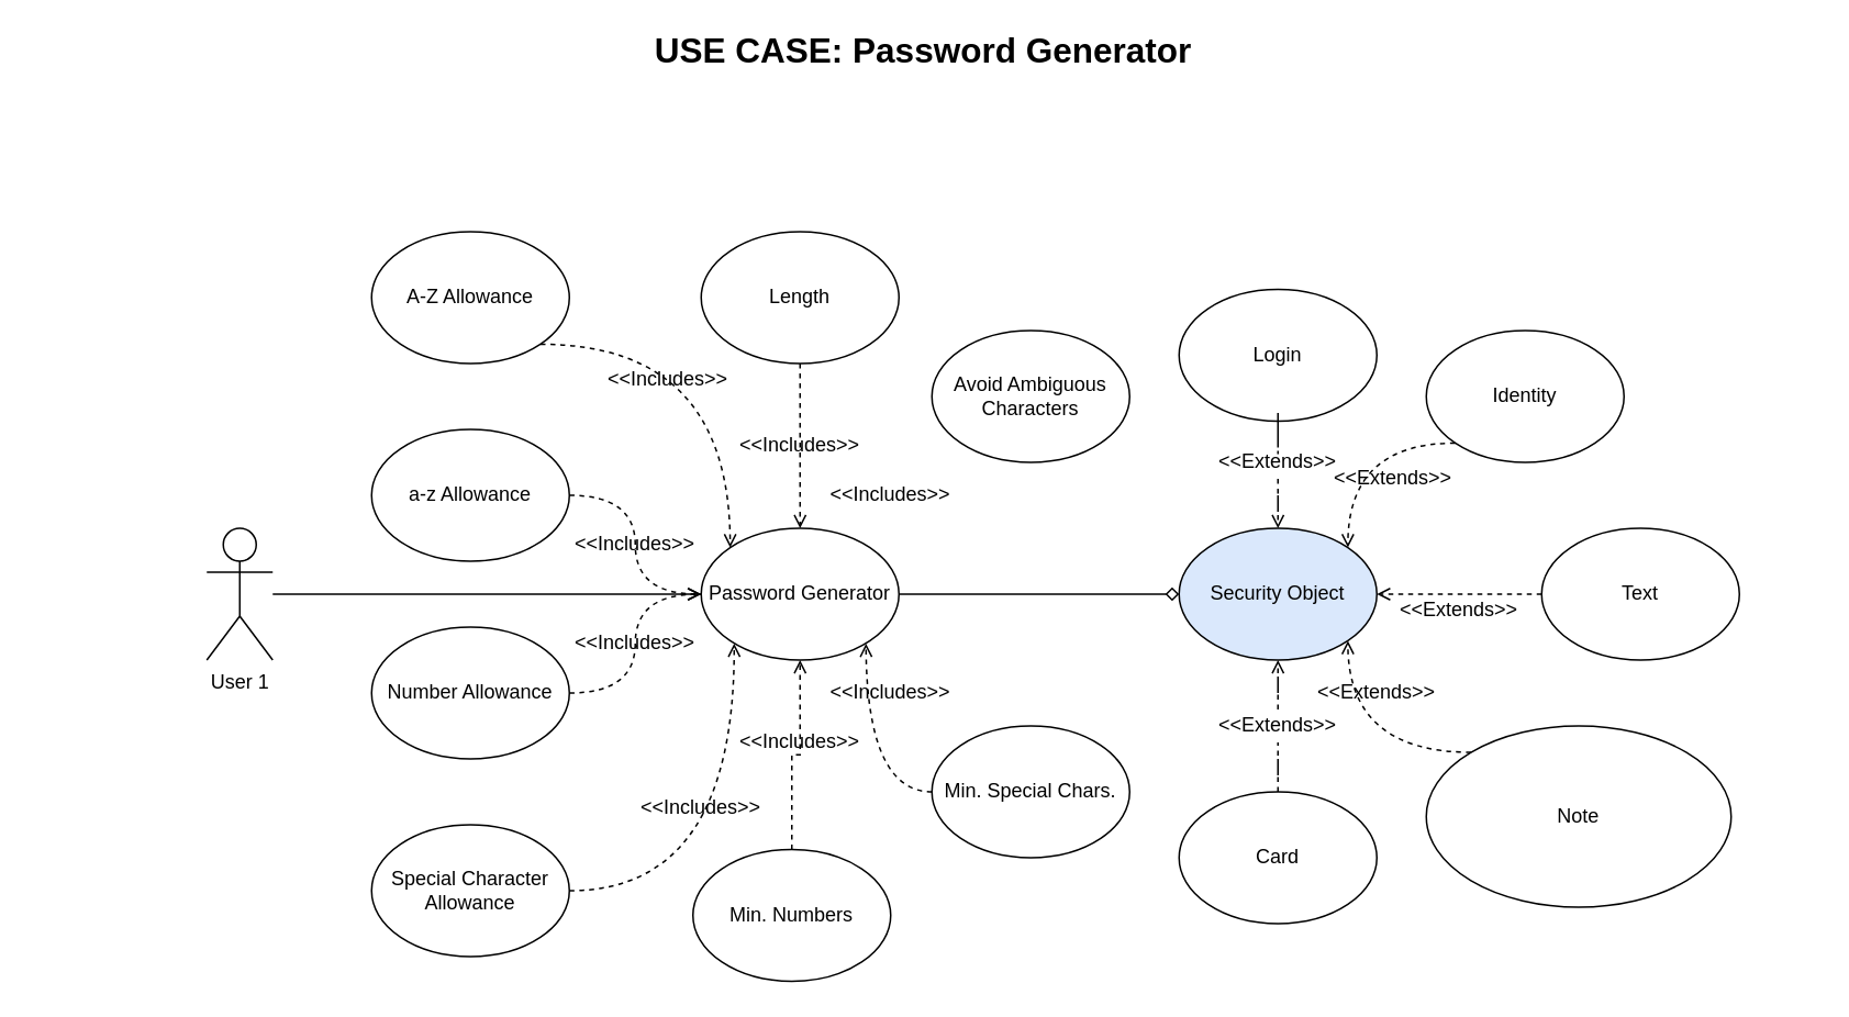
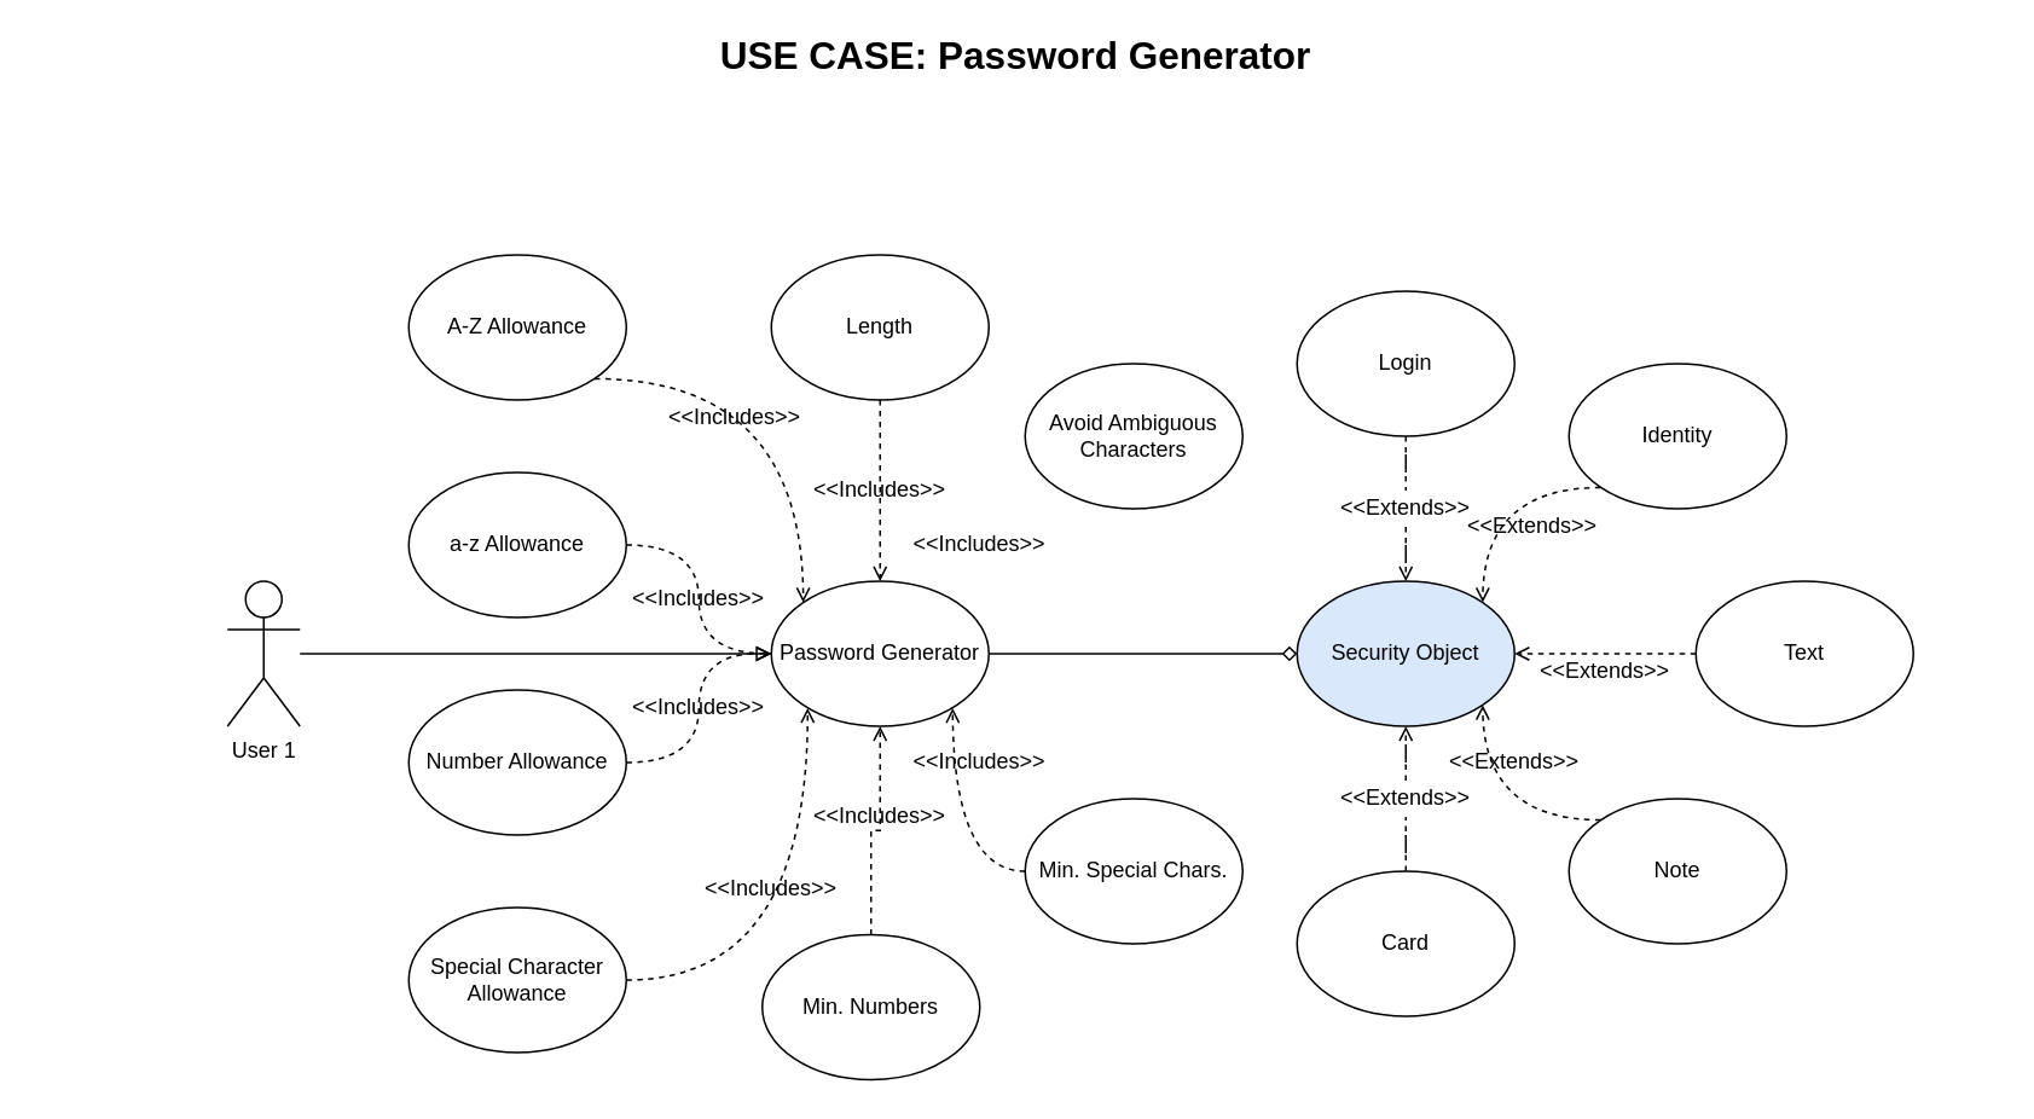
  <mxCell id="0" />
  <mxCell id="1" parent="0" />
  <mxCell id="2" value="User 1" style="shape=umlActor;verticalLabelPosition=bottom;verticalAlign=top;html=1;outlineConnect=0;" parent="1" vertex="1"><mxGeometry x="125" y="320" width="40" height="80" as="geometry" /></mxCell>
  <mxCell id="3" style="edgeStyle=orthogonalEdgeStyle;rounded=0;orthogonalLoop=1;jettySize=auto;html=1;entryX=0;entryY=0.5;entryDx=0;entryDy=0;endArrow=diamond;endFill=0;" parent="1" source="4" target="30" edge="1"><mxGeometry relative="1" as="geometry" /></mxCell>
  <mxCell id="4" value="Password Generator" style="ellipse;whiteSpace=wrap;html=1;" parent="1" vertex="1"><mxGeometry x="425" y="320" width="120" height="80" as="geometry" /></mxCell>
  <mxCell id="5" value="" style="endArrow=none;html=1;entryX=0;entryY=0.5;entryDx=0;entryDy=0;" parent="1" source="2" target="4" edge="1"><mxGeometry width="50" height="50" relative="1" as="geometry"><mxPoint x="395" y="420" as="sourcePoint" /><mxPoint x="335" y="361" as="targetPoint" /></mxGeometry></mxCell>
  <mxCell id="6" value="&lt;b&gt;&lt;font style=&quot;font-size: 21px&quot;&gt;USE CASE: Password Generator&lt;br&gt;&lt;/font&gt;&lt;/b&gt;" style="text;html=1;strokeColor=none;fillColor=none;align=center;verticalAlign=middle;whiteSpace=wrap;rounded=0;" parent="1" vertex="1"><mxGeometry x="20" y="20" width="1080" height="20" as="geometry" /></mxCell>
  <mxCell id="7" style="edgeStyle=orthogonalEdgeStyle;rounded=0;orthogonalLoop=1;jettySize=auto;html=1;entryX=0.5;entryY=0;entryDx=0;entryDy=0;dashed=1;endArrow=open;endFill=0;" parent="1" source="8" target="4" edge="1"><mxGeometry relative="1" as="geometry" /></mxCell>
  <mxCell id="8" value="Length" style="ellipse;whiteSpace=wrap;html=1;" parent="1" vertex="1"><mxGeometry x="425" y="140" width="120" height="80" as="geometry" /></mxCell>
  <mxCell id="9" value="A-Z Allowance" style="ellipse;whiteSpace=wrap;html=1;" parent="1" vertex="1"><mxGeometry x="225" y="140" width="120" height="80" as="geometry" /></mxCell>
  <mxCell id="10" value="a-z Allowance" style="ellipse;whiteSpace=wrap;html=1;" parent="1" vertex="1"><mxGeometry x="225" y="260" width="120" height="80" as="geometry" /></mxCell>
  <mxCell id="11" value="Number Allowance" style="ellipse;whiteSpace=wrap;html=1;" parent="1" vertex="1"><mxGeometry x="225" y="380" width="120" height="80" as="geometry" /></mxCell>
  <mxCell id="12" value="Special Character Allowance" style="ellipse;whiteSpace=wrap;html=1;" parent="1" vertex="1"><mxGeometry x="225" y="500" width="120" height="80" as="geometry" /></mxCell>
  <mxCell id="13" style="edgeStyle=orthogonalEdgeStyle;rounded=0;orthogonalLoop=1;jettySize=auto;html=1;entryX=0.5;entryY=1;entryDx=0;entryDy=0;dashed=1;endArrow=open;endFill=0;" parent="1" source="14" target="4" edge="1"><mxGeometry relative="1" as="geometry" /></mxCell>
  <mxCell id="14" value="Min. Numbers" style="ellipse;whiteSpace=wrap;html=1;" parent="1" vertex="1"><mxGeometry x="420" y="515" width="120" height="80" as="geometry" /></mxCell>
  <mxCell id="15" value="&amp;lt;&amp;lt;Includes&amp;gt;&amp;gt;" style="text;html=1;strokeColor=none;fillColor=none;align=center;verticalAlign=middle;whiteSpace=wrap;rounded=0;" parent="1" vertex="1"><mxGeometry x="435" y="260" width="100" height="20" as="geometry" /></mxCell>
  <mxCell id="16" style="edgeStyle=orthogonalEdgeStyle;rounded=1;orthogonalLoop=1;jettySize=auto;html=1;entryX=0;entryY=0;entryDx=0;entryDy=0;dashed=1;strokeWidth=1;endFill=0;endArrow=open;curved=1;exitX=1;exitY=1;exitDx=0;exitDy=0;" parent="1" source="9" target="4" edge="1"><mxGeometry relative="1" as="geometry"><mxPoint x="445" y="390" as="sourcePoint" /><mxPoint x="585" y="300" as="targetPoint" /></mxGeometry></mxCell>
  <mxCell id="17" style="edgeStyle=orthogonalEdgeStyle;rounded=1;orthogonalLoop=1;jettySize=auto;html=1;entryX=0;entryY=0.5;entryDx=0;entryDy=0;dashed=1;strokeWidth=1;endFill=0;endArrow=open;curved=1;" parent="1" source="10" target="4" edge="1"><mxGeometry relative="1" as="geometry"><mxPoint x="445" y="390" as="sourcePoint" /><mxPoint x="585" y="300" as="targetPoint" /></mxGeometry></mxCell>
- <mxCell id="18" style="edgeStyle=orthogonalEdgeStyle;rounded=1;orthogonalLoop=1;jettySize=auto;html=1;dashed=1;strokeWidth=1;endFill=0;endArrow=open;curved=1;exitX=1;exitY=0.5;exitDx=0;exitDy=0;" parent="1" source="11" target="4" edge="1"><mxGeometry relative="1" as="geometry"><mxPoint x="445" y="390" as="sourcePoint" /><mxPoint x="585" y="300" as="targetPoint" /></mxGeometry></mxCell>
+ <mxCell id="18" style="edgeStyle=orthogonalEdgeStyle;rounded=1;orthogonalLoop=1;jettySize=auto;html=1;dashed=1;strokeWidth=1;endFill=0;endArrow=block;curved=1;exitX=1;exitY=0.5;exitDx=0;exitDy=0;" parent="1" source="11" target="4" edge="1"><mxGeometry relative="1" as="geometry"><mxPoint x="445" y="390" as="sourcePoint" /><mxPoint x="585" y="300" as="targetPoint" /></mxGeometry></mxCell>
  <mxCell id="19" style="edgeStyle=orthogonalEdgeStyle;rounded=1;orthogonalLoop=1;jettySize=auto;html=1;dashed=1;strokeWidth=1;endFill=0;endArrow=open;curved=1;" parent="1" source="12" edge="1"><mxGeometry relative="1" as="geometry"><mxPoint x="445" y="390" as="sourcePoint" /><mxPoint x="445" y="390" as="targetPoint" /></mxGeometry></mxCell>
  <mxCell id="20" value="Min. Special Chars." style="ellipse;whiteSpace=wrap;html=1;" parent="1" vertex="1"><mxGeometry x="565" y="440" width="120" height="80" as="geometry" /></mxCell>
  <mxCell id="21" value="Avoid Ambiguous Characters" style="ellipse;whiteSpace=wrap;html=1;" parent="1" vertex="1"><mxGeometry x="565" y="200" width="120" height="80" as="geometry" /></mxCell>
  <mxCell id="22" style="edgeStyle=orthogonalEdgeStyle;rounded=1;orthogonalLoop=1;jettySize=auto;html=1;dashed=1;strokeWidth=1;endFill=0;endArrow=open;curved=1;exitX=0;exitY=0.5;exitDx=0;exitDy=0;" parent="1" source="20" edge="1"><mxGeometry relative="1" as="geometry"><mxPoint x="775" y="500" as="sourcePoint" /><mxPoint x="525" y="390" as="targetPoint" /></mxGeometry></mxCell>
  <mxCell id="23" value="&amp;lt;&amp;lt;Includes&amp;gt;&amp;gt;" style="text;html=1;strokeColor=none;fillColor=none;align=center;verticalAlign=middle;whiteSpace=wrap;rounded=0;" parent="1" vertex="1"><mxGeometry x="435" y="440" width="100" height="20" as="geometry" /></mxCell>
  <mxCell id="24" value="&amp;lt;&amp;lt;Includes&amp;gt;&amp;gt;" style="text;html=1;strokeColor=none;fillColor=none;align=center;verticalAlign=middle;whiteSpace=wrap;rounded=0;" parent="1" vertex="1"><mxGeometry x="375" y="480" width="100" height="20" as="geometry" /></mxCell>
  <mxCell id="25" value="&amp;lt;&amp;lt;Includes&amp;gt;&amp;gt;" style="text;html=1;strokeColor=none;fillColor=none;align=center;verticalAlign=middle;whiteSpace=wrap;rounded=0;" parent="1" vertex="1"><mxGeometry x="335" y="380" width="100" height="20" as="geometry" /></mxCell>
  <mxCell id="26" value="&amp;lt;&amp;lt;Includes&amp;gt;&amp;gt;" style="text;html=1;strokeColor=none;fillColor=none;align=center;verticalAlign=middle;whiteSpace=wrap;rounded=0;" parent="1" vertex="1"><mxGeometry x="335" y="320" width="100" height="20" as="geometry" /></mxCell>
  <mxCell id="27" value="&amp;lt;&amp;lt;Includes&amp;gt;&amp;gt;" style="text;html=1;strokeColor=none;fillColor=none;align=center;verticalAlign=middle;whiteSpace=wrap;rounded=0;" parent="1" vertex="1"><mxGeometry x="355" y="220" width="100" height="20" as="geometry" /></mxCell>
  <mxCell id="28" value="&amp;lt;&amp;lt;Includes&amp;gt;&amp;gt;" style="text;html=1;strokeColor=none;fillColor=none;align=center;verticalAlign=middle;whiteSpace=wrap;rounded=0;" parent="1" vertex="1"><mxGeometry x="490" y="290" width="100" height="20" as="geometry" /></mxCell>
  <mxCell id="29" value="&amp;lt;&amp;lt;Includes&amp;gt;&amp;gt;" style="text;html=1;strokeColor=none;fillColor=none;align=center;verticalAlign=middle;whiteSpace=wrap;rounded=0;" parent="1" vertex="1"><mxGeometry x="490" y="410" width="100" height="20" as="geometry" /></mxCell>
  <mxCell id="30" value="Security Object" style="ellipse;whiteSpace=wrap;html=1;fillColor=#dae8fc;" parent="1" vertex="1"><mxGeometry x="715" y="320" width="120" height="80" as="geometry" /></mxCell>
  <mxCell id="31" style="edgeStyle=orthogonalEdgeStyle;rounded=0;orthogonalLoop=1;jettySize=auto;html=1;entryX=0.5;entryY=0;entryDx=0;entryDy=0;dashed=1;endArrow=open;endFill=0;startArrow=none;" parent="1" source="41" target="30" edge="1"><mxGeometry relative="1" as="geometry" /></mxCell>
- <mxCell id="32" value="Login" style="ellipse;whiteSpace=wrap;html=1;" parent="1" vertex="1"><mxGeometry x="715" y="175" width="120" height="80" as="geometry" /></mxCell>
+ <mxCell id="32" value="Login" style="ellipse;whiteSpace=wrap;html=1;" parent="1" vertex="1"><mxGeometry x="715" y="160" width="120" height="80" as="geometry" /></mxCell>
  <mxCell id="33" style="edgeStyle=orthogonalEdgeStyle;rounded=0;orthogonalLoop=1;jettySize=auto;html=1;entryX=0.5;entryY=1;entryDx=0;entryDy=0;dashed=1;endArrow=open;endFill=0;startArrow=none;" parent="1" source="45" target="30" edge="1"><mxGeometry relative="1" as="geometry" /></mxCell>
  <mxCell id="34" value="Card" style="ellipse;whiteSpace=wrap;html=1;" parent="1" vertex="1"><mxGeometry x="715" y="480" width="120" height="80" as="geometry" /></mxCell>
  <mxCell id="35" value="Identity" style="ellipse;whiteSpace=wrap;html=1;" parent="1" vertex="1"><mxGeometry x="865" y="200" width="120" height="80" as="geometry" /></mxCell>
- <mxCell id="36" value="Note" style="ellipse;whiteSpace=wrap;html=1;" parent="1" vertex="1"><mxGeometry x="865" y="440" width="185" height="110" as="geometry" /></mxCell>
+ <mxCell id="36" value="Note" style="ellipse;whiteSpace=wrap;html=1;" parent="1" vertex="1"><mxGeometry x="865" y="440" width="120" height="80" as="geometry" /></mxCell>
  <mxCell id="37" style="edgeStyle=orthogonalEdgeStyle;rounded=0;orthogonalLoop=1;jettySize=auto;html=1;entryX=1;entryY=0.5;entryDx=0;entryDy=0;dashed=1;endArrow=open;endFill=0;" parent="1" source="38" target="30" edge="1"><mxGeometry relative="1" as="geometry" /></mxCell>
  <mxCell id="38" value="Text" style="ellipse;whiteSpace=wrap;html=1;" parent="1" vertex="1"><mxGeometry x="935" y="320" width="120" height="80" as="geometry" /></mxCell>
  <mxCell id="39" style="edgeStyle=orthogonalEdgeStyle;rounded=1;orthogonalLoop=1;jettySize=auto;html=1;entryX=1;entryY=0;entryDx=0;entryDy=0;dashed=1;strokeWidth=1;endFill=0;endArrow=open;curved=1;exitX=0;exitY=1;exitDx=0;exitDy=0;" parent="1" source="35" target="30" edge="1"><mxGeometry relative="1" as="geometry"><mxPoint x="445" y="390" as="sourcePoint" /><mxPoint x="585" y="300" as="targetPoint" /></mxGeometry></mxCell>
  <mxCell id="40" style="edgeStyle=orthogonalEdgeStyle;rounded=1;orthogonalLoop=1;jettySize=auto;html=1;dashed=1;strokeWidth=1;endFill=0;endArrow=open;curved=1;exitX=0;exitY=0;exitDx=0;exitDy=0;entryX=1;entryY=1;entryDx=0;entryDy=0;" parent="1" source="36" target="30" edge="1"><mxGeometry relative="1" as="geometry"><mxPoint x="892.574" y="278.284" as="sourcePoint" /><mxPoint x="825" y="410" as="targetPoint" /></mxGeometry></mxCell>
  <mxCell id="41" value="&amp;lt;&amp;lt;Extends&amp;gt;&amp;gt;" style="text;html=1;strokeColor=none;fillColor=none;align=center;verticalAlign=middle;whiteSpace=wrap;rounded=0;" parent="1" vertex="1"><mxGeometry x="725" y="270" width="100" height="20" as="geometry" /></mxCell>
  <mxCell id="42" value="" style="edgeStyle=orthogonalEdgeStyle;rounded=0;orthogonalLoop=1;jettySize=auto;html=1;entryX=0.5;entryY=0;entryDx=0;entryDy=0;dashed=1;endArrow=none;endFill=0;" parent="1" source="32" target="41" edge="1"><mxGeometry relative="1" as="geometry"><mxPoint x="775" y="280" as="sourcePoint" /><mxPoint x="775" y="320" as="targetPoint" /></mxGeometry></mxCell>
  <mxCell id="43" value="&amp;lt;&amp;lt;Extends&amp;gt;&amp;gt;" style="text;html=1;strokeColor=none;fillColor=none;align=center;verticalAlign=middle;whiteSpace=wrap;rounded=0;" parent="1" vertex="1"><mxGeometry x="795" y="280" width="100" height="20" as="geometry" /></mxCell>
  <mxCell id="44" value="&amp;lt;&amp;lt;Extends&amp;gt;&amp;gt;" style="text;html=1;strokeColor=none;fillColor=none;align=center;verticalAlign=middle;whiteSpace=wrap;rounded=0;" parent="1" vertex="1"><mxGeometry x="785" y="410" width="100" height="20" as="geometry" /></mxCell>
  <mxCell id="45" value="&amp;lt;&amp;lt;Extends&amp;gt;&amp;gt;" style="text;html=1;strokeColor=none;fillColor=none;align=center;verticalAlign=middle;whiteSpace=wrap;rounded=0;" parent="1" vertex="1"><mxGeometry x="725" y="430" width="100" height="20" as="geometry" /></mxCell>
  <mxCell id="46" value="" style="edgeStyle=orthogonalEdgeStyle;rounded=0;orthogonalLoop=1;jettySize=auto;html=1;entryX=0.5;entryY=1;entryDx=0;entryDy=0;dashed=1;endArrow=none;endFill=0;" parent="1" source="34" target="45" edge="1"><mxGeometry relative="1" as="geometry"><mxPoint x="775" y="440" as="sourcePoint" /><mxPoint x="775" y="400" as="targetPoint" /></mxGeometry></mxCell>
  <mxCell id="47" value="&amp;lt;&amp;lt;Extends&amp;gt;&amp;gt;" style="text;html=1;strokeColor=none;fillColor=none;align=center;verticalAlign=middle;whiteSpace=wrap;rounded=0;" parent="1" vertex="1"><mxGeometry x="835" y="360" width="100" height="20" as="geometry" /></mxCell>
